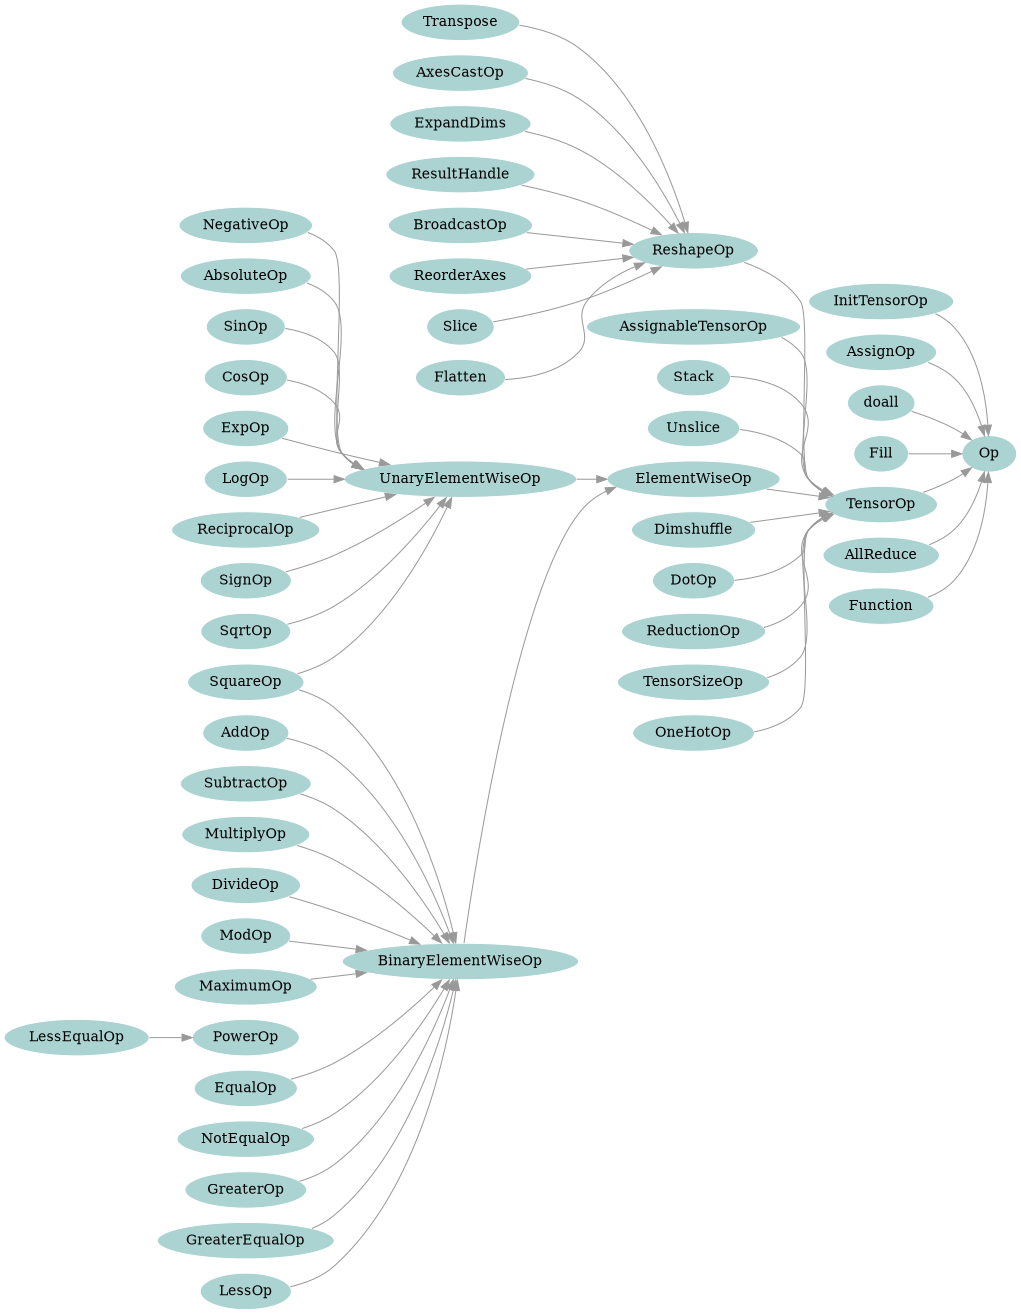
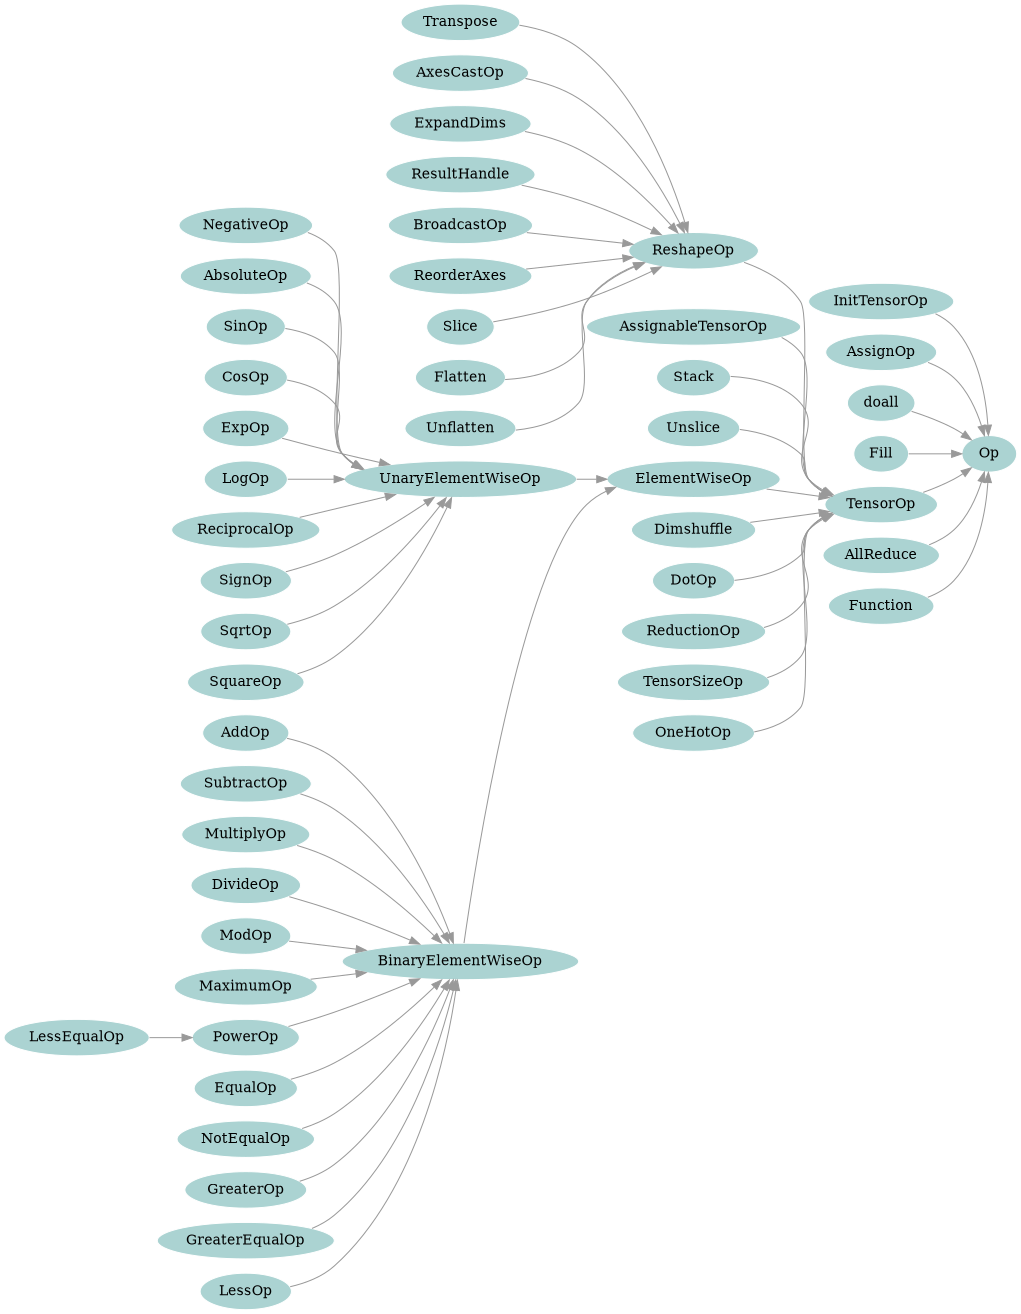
  digraph {
    nodesep=0.2
    rankdir=LR
    ranksep=0.1
    node [color=white fillcolor="#abd3d2" style=filled]
    edge [color="#999999"]
    InitTensorOp
    Op
    AssignOp
    doall
    Fill
    TensorOp
    ReshapeOp
    Transpose
    AxesCastOp
    ExpandDims
    ResultHandle
    BroadcastOp
    ReorderAxes
    Slice
    Flatten
+   Unflatten
    AssignableTensorOp
    Stack
    Unslice
    AllReduce
    ElementWiseOp
    UnaryElementWiseOp
    NegativeOp
    AbsoluteOp
    SinOp
    CosOp
    ExpOp
    LogOp
    ReciprocalOp
    SignOp
    SquareOp
    SqrtOp
    BinaryElementWiseOp
    Dimshuffle
    DotOp
    ReductionOp
    TensorSizeOp
    OneHotOp
    Function
    AddOp
    SubtractOp
    MultiplyOp
    DivideOp
    ModOp
    MaximumOp
    PowerOp
    EqualOp
    NotEqualOp
    GreaterOp
    GreaterEqualOp
    LessOp
    LessEqualOp
    InitTensorOp -> Op
    AssignOp -> Op
    doall -> Op
    Fill -> Op
    TensorOp -> Op
    ReshapeOp -> TensorOp
    Transpose -> ReshapeOp
    AxesCastOp -> ReshapeOp
    ExpandDims -> ReshapeOp
    ResultHandle -> ReshapeOp
    BroadcastOp -> ReshapeOp
    ReorderAxes -> ReshapeOp
    Slice -> ReshapeOp
    Flatten -> ReshapeOp
+   Unflatten -> ReshapeOp
    AssignableTensorOp -> TensorOp
    Stack -> TensorOp
    Unslice -> TensorOp
    AllReduce -> Op
    ElementWiseOp -> TensorOp
    UnaryElementWiseOp -> ElementWiseOp
    NegativeOp -> UnaryElementWiseOp
    AbsoluteOp -> UnaryElementWiseOp
    SinOp -> UnaryElementWiseOp
    CosOp -> UnaryElementWiseOp
    ExpOp -> UnaryElementWiseOp
    LogOp -> UnaryElementWiseOp
    ReciprocalOp -> UnaryElementWiseOp
    SignOp -> UnaryElementWiseOp
    SquareOp -> UnaryElementWiseOp
    SqrtOp -> UnaryElementWiseOp
    BinaryElementWiseOp -> ElementWiseOp
    Dimshuffle -> TensorOp
    DotOp -> TensorOp
    ReductionOp -> TensorOp
    TensorSizeOp -> TensorOp
    OneHotOp -> TensorOp
    Function -> Op
    AddOp -> BinaryElementWiseOp
    SubtractOp -> BinaryElementWiseOp
    MultiplyOp -> BinaryElementWiseOp
    DivideOp -> BinaryElementWiseOp
    ModOp -> BinaryElementWiseOp
    MaximumOp -> BinaryElementWiseOp
-   SquareOp -> BinaryElementWiseOp
+   PowerOp -> BinaryElementWiseOp
    EqualOp -> BinaryElementWiseOp
    NotEqualOp -> BinaryElementWiseOp
    GreaterOp -> BinaryElementWiseOp
    GreaterEqualOp -> BinaryElementWiseOp
    LessOp -> BinaryElementWiseOp
    LessEqualOp -> PowerOp
  }
